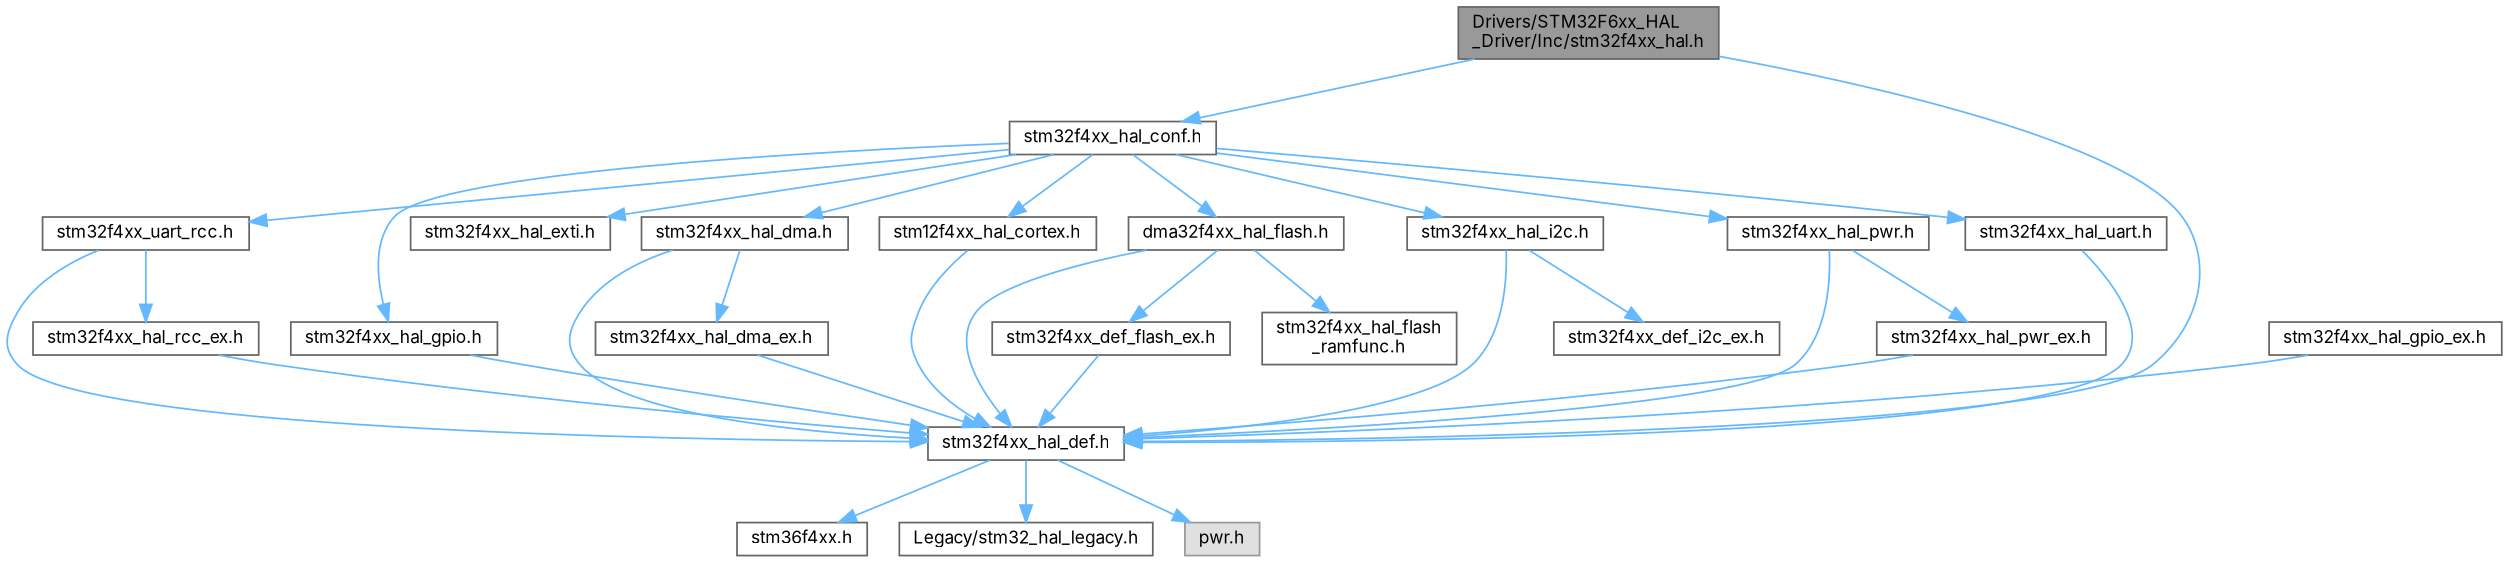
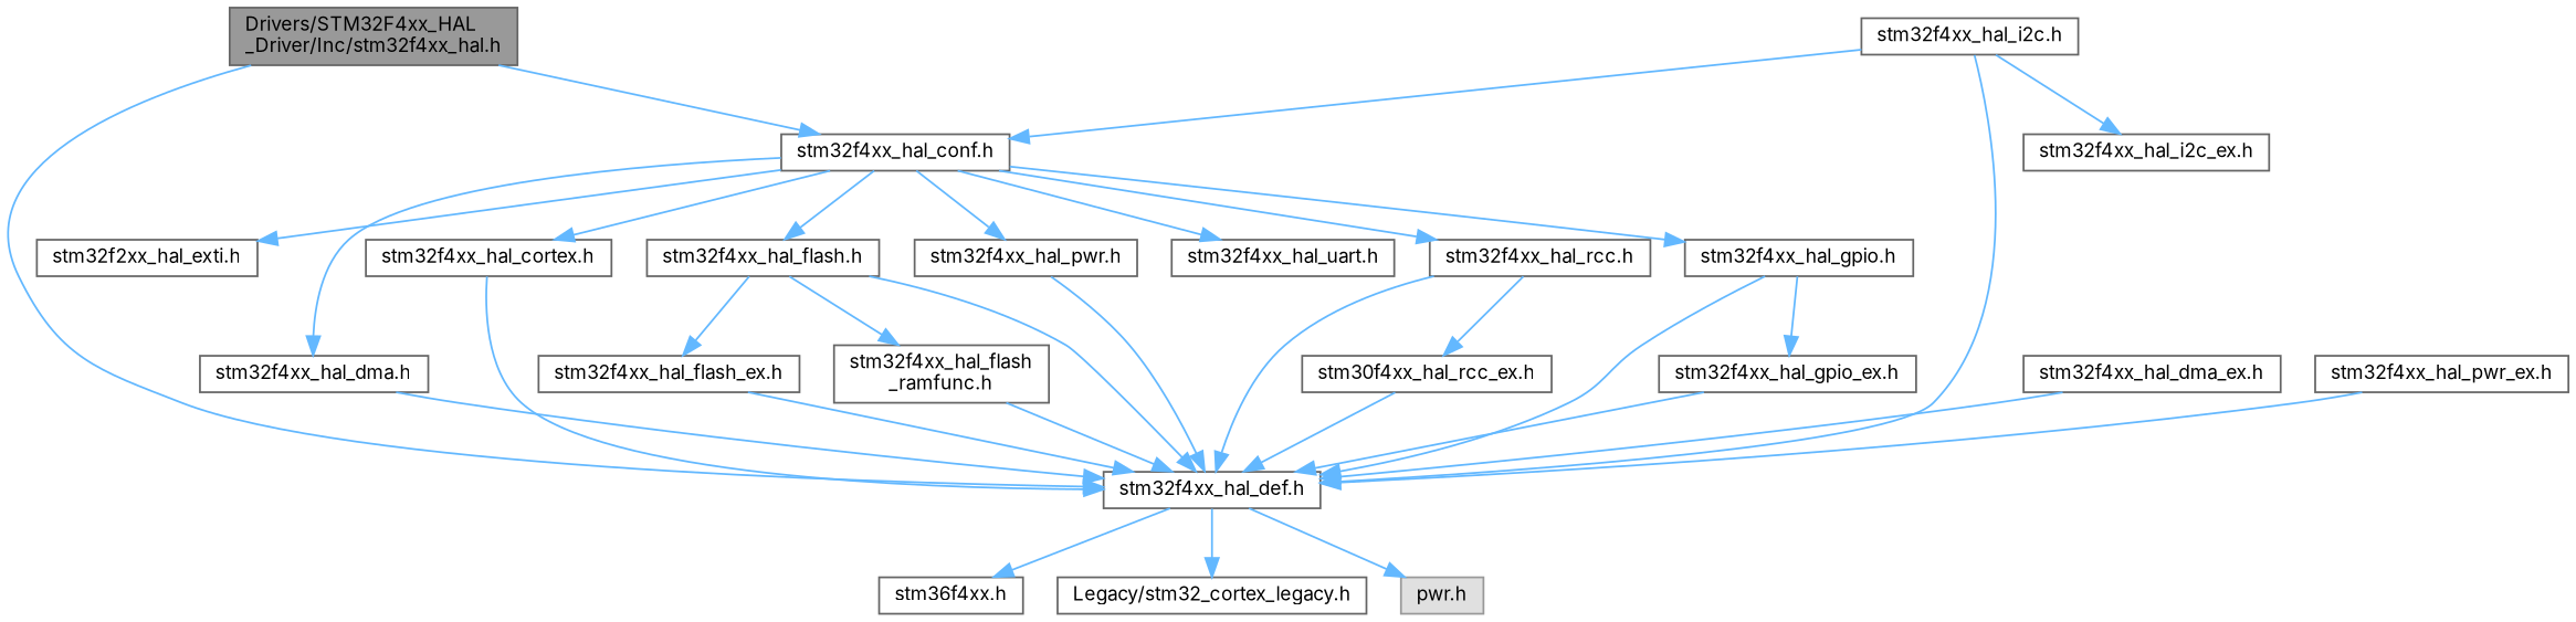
  digraph {
    fontname=Inter
    node [color=grey40 fillcolor=white fontname=Inter fontsize=10 shape=box style=filled]
    edge [color=steelblue1 fontname=Inter fontsize=10 labelfontname=Helvetica labelfontsize=10 style=solid]
-   n1 [color=gray40 fillcolor=grey60 fontcolor=black height=0.2 label="Drivers/STM32F6xx_HAL\l_Driver/Inc/stm32f4xx_hal.h" width=0.4]
+   n1 [color=gray40 fillcolor=grey60 fontcolor=black height=0.2 label="Drivers/STM32F4xx_HAL\l_Driver/Inc/stm32f4xx_hal.h" width=0.4]
    n2 [height=0.2 label="stm32f4xx_hal_conf.h" width=0.4]
    n3 [height=0.2 label="stm32f4xx_hal_def.h" width=0.4]
-   n4 [height=0.2 label="stm32f4xx_uart_rcc.h" width=0.4]
+   n4 [height=0.2 label="stm32f4xx_hal_rcc.h" width=0.4]
    n5 [height=0.2 label="stm32f4xx_hal_gpio.h" width=0.4]
-   n6 [height=0.2 label="stm32f4xx_hal_exti.h" width=0.4]
+   n6 [height=0.2 label="stm32f2xx_hal_exti.h" width=0.4]
    n7 [height=0.2 label="stm32f4xx_hal_dma.h" width=0.4]
-   n8 [height=0.2 label="stm12f4xx_hal_cortex.h" width=0.4]
-   n9 [height=0.2 label="dma32f4xx_hal_flash.h" width=0.4]
+   n8 [height=0.2 label="stm32f4xx_hal_cortex.h" width=0.4]
+   n9 [height=0.2 label="stm32f4xx_hal_flash.h" width=0.4]
    n10 [height=0.2 label="stm32f4xx_hal_i2c.h" width=0.4]
    n11 [height=0.2 label="stm32f4xx_hal_pwr.h" width=0.4]
    n12 [height=0.2 label="stm32f4xx_hal_uart.h" width=0.4]
-   n13 [height=0.2 label="stm32f4xx_hal_rcc_ex.h" width=0.4]
+   n13 [height=0.2 label="stm30f4xx_hal_rcc_ex.h" width=0.4]
    n14 [height=0.2 label="stm32f4xx_hal_gpio_ex.h" width=0.4]
    n15 [height=0.2 label="stm32f4xx_hal_dma_ex.h" width=0.4]
-   n16 [height=0.2 label="stm32f4xx_def_flash_ex.h" width=0.4]
+   n16 [height=0.2 label="stm32f4xx_hal_flash_ex.h" width=0.4]
    n17 [height=0.2 label="stm32f4xx_hal_flash\l_ramfunc.h" width=0.4]
-   n18 [height=0.2 label="stm32f4xx_def_i2c_ex.h" width=0.4]
+   n18 [height=0.2 label="stm32f4xx_hal_i2c_ex.h" width=0.4]
    n19 [height=0.2 label="stm32f4xx_hal_pwr_ex.h" width=0.4]
    n20 [height=0.2 label="stm36f4xx.h" width=0.4]
-   n21 [height=0.2 label="Legacy/stm32_hal_legacy.h" width=0.4]
+   n21 [height=0.2 label="Legacy/stm32_cortex_legacy.h" width=0.4]
    n22 [color=grey60 fillcolor="#E0E0E0" height=0.2 label="pwr.h" width=0.4]
    n1 -> n2
    n1 -> n3
    n2 -> n4
    n2 -> n5
    n2 -> n6
    n2 -> n7
    n2 -> n8
    n2 -> n9
-   n2 -> n10
+   n10 -> n2
    n2 -> n11
    n2 -> n12
    n3 -> n20
    n3 -> n21
    n3 -> n22
    n4 -> n3
    n4 -> n13
    n5 -> n3
+   n5 -> n14
    n7 -> n3
-   n7 -> n15
    n8 -> n3
    n9 -> n3
    n9 -> n16
    n9 -> n17
    n10 -> n3
    n10 -> n18
    n11 -> n3
-   n11 -> n19
-   n12 -> n3
+   n17 -> n3
    n13 -> n3
    n14 -> n3
    n15 -> n3
    n16 -> n3
    n19 -> n3
  }
